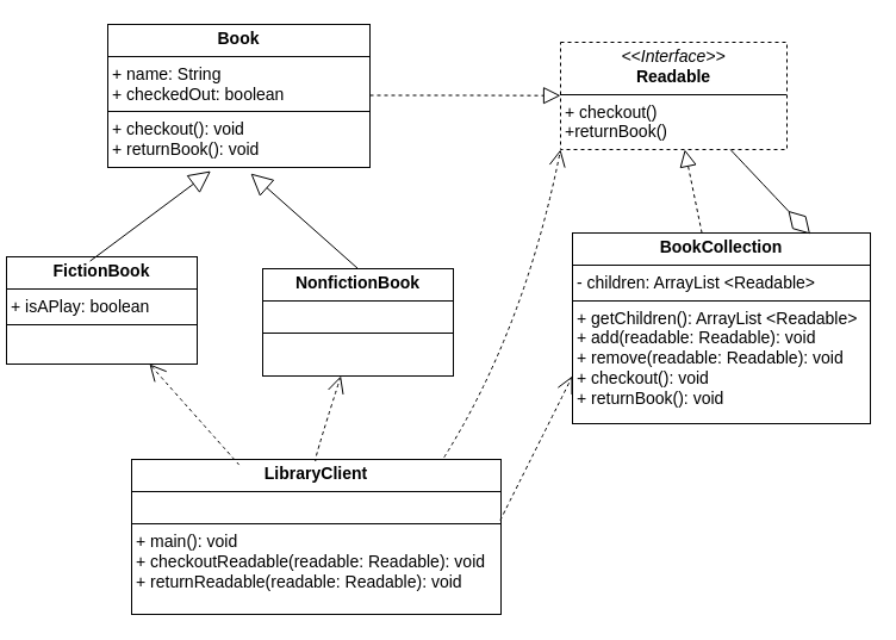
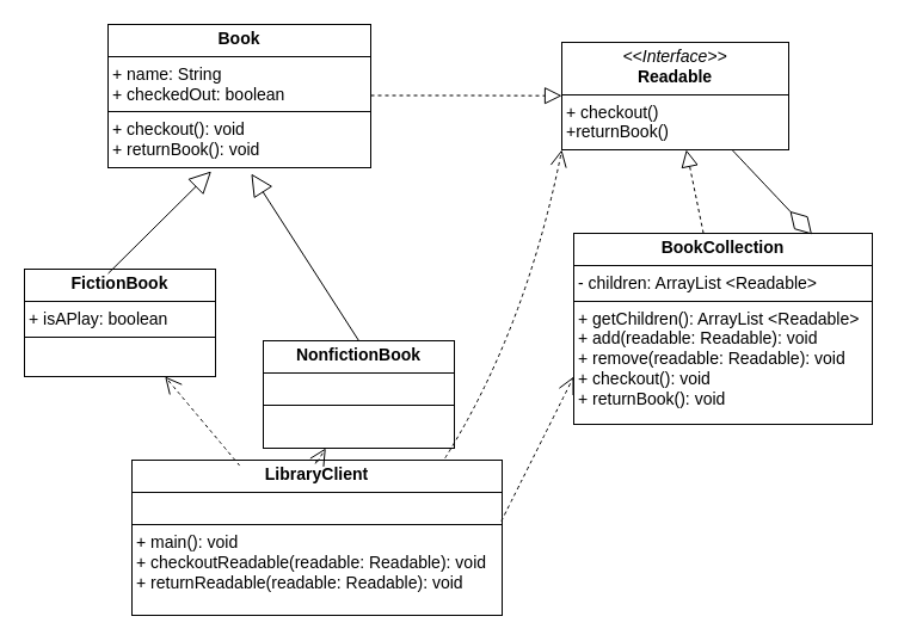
  <mxCell id="0" />
  <mxCell id="1" parent="0" />
- <mxCell id="2" value="&lt;p style=&quot;margin:0px;margin-top:4px;text-align:center;&quot;&gt;&lt;font style=&quot;font-size: 14px;&quot;&gt;&lt;i style=&quot;&quot;&gt;&amp;lt;&amp;lt;Interface&amp;gt;&amp;gt;&lt;/i&gt;&lt;br&gt;&lt;b style=&quot;&quot;&gt;Readable&lt;/b&gt;&lt;/font&gt;&lt;/p&gt;&lt;hr size=&quot;1&quot; style=&quot;border-style:solid;&quot;&gt;&lt;p style=&quot;margin:0px;margin-left:4px;&quot;&gt;&lt;font style=&quot;font-size: 14px;&quot;&gt;+ checkout()&lt;br&gt;&lt;/font&gt;&lt;/p&gt;&lt;p style=&quot;margin:0px;margin-left:4px;&quot;&gt;&lt;font style=&quot;font-size: 14px;&quot;&gt;+returnBook()&lt;/font&gt;&lt;/p&gt;" style="verticalAlign=top;align=left;overflow=fill;html=1;whiteSpace=wrap;dashed=1;" parent="1" vertex="1"><mxGeometry x="470" y="35" width="190" height="90" as="geometry" /></mxCell>
+ <mxCell id="2" value="&lt;p style=&quot;margin:0px;margin-top:4px;text-align:center;&quot;&gt;&lt;font style=&quot;font-size: 14px;&quot;&gt;&lt;i style=&quot;&quot;&gt;&amp;lt;&amp;lt;Interface&amp;gt;&amp;gt;&lt;/i&gt;&lt;br&gt;&lt;b style=&quot;&quot;&gt;Readable&lt;/b&gt;&lt;/font&gt;&lt;/p&gt;&lt;hr size=&quot;1&quot; style=&quot;border-style:solid;&quot;&gt;&lt;p style=&quot;margin:0px;margin-left:4px;&quot;&gt;&lt;font style=&quot;font-size: 14px;&quot;&gt;+ checkout()&lt;br&gt;&lt;/font&gt;&lt;/p&gt;&lt;p style=&quot;margin:0px;margin-left:4px;&quot;&gt;&lt;font style=&quot;font-size: 14px;&quot;&gt;+returnBook()&lt;/font&gt;&lt;/p&gt;" style="verticalAlign=top;align=left;overflow=fill;html=1;whiteSpace=wrap;" parent="1" vertex="1"><mxGeometry x="470" y="35" width="190" height="90" as="geometry" /></mxCell>
  <mxCell id="3" value="&lt;p style=&quot;margin:0px;margin-top:4px;text-align:center;&quot;&gt;&lt;b&gt;&lt;font style=&quot;font-size: 14px;&quot;&gt;Book&lt;/font&gt;&lt;/b&gt;&lt;/p&gt;&lt;hr size=&quot;1&quot; style=&quot;border-style:solid;&quot;&gt;&lt;p style=&quot;margin:0px;margin-left:4px;&quot;&gt;&lt;font style=&quot;font-size: 14px;&quot;&gt;+ name: String&lt;/font&gt;&lt;/p&gt;&lt;p style=&quot;margin:0px;margin-left:4px;&quot;&gt;&lt;font style=&quot;font-size: 14px;&quot;&gt;+ checkedOut: boolean&lt;/font&gt;&lt;/p&gt;&lt;hr size=&quot;1&quot; style=&quot;border-style:solid;&quot;&gt;&lt;p style=&quot;margin:0px;margin-left:4px;&quot;&gt;&lt;font style=&quot;font-size: 14px;&quot;&gt;+ checkout(): void&lt;/font&gt;&lt;/p&gt;&lt;p style=&quot;margin:0px;margin-left:4px;&quot;&gt;&lt;font style=&quot;font-size: 14px;&quot;&gt;+ returnBook(): void&lt;/font&gt;&lt;/p&gt;" style="verticalAlign=top;align=left;overflow=fill;html=1;whiteSpace=wrap;" parent="1" vertex="1"><mxGeometry x="90" y="20" width="220" height="120" as="geometry" /></mxCell>
  <mxCell id="4" value="" style="endArrow=block;dashed=1;endFill=0;endSize=12;html=1;rounded=0;" parent="1" target="2" edge="1"><mxGeometry width="160" relative="1" as="geometry"><mxPoint x="310" y="79.5" as="sourcePoint" /><mxPoint x="470" y="79.5" as="targetPoint" /><Array as="points"><mxPoint x="390" y="79.5" /></Array></mxGeometry></mxCell>
  <mxCell id="5" value="&lt;p style=&quot;margin:0px;margin-top:4px;text-align:center;&quot;&gt;&lt;b&gt;&lt;font style=&quot;font-size: 14px;&quot;&gt;BookCollection&lt;/font&gt;&lt;/b&gt;&lt;/p&gt;&lt;hr size=&quot;1&quot; style=&quot;border-style:solid;&quot;&gt;&lt;p style=&quot;margin:0px;margin-left:4px;&quot;&gt;&lt;font style=&quot;font-size: 14px;&quot;&gt;- children: ArrayList &amp;lt;Readable&amp;gt;&lt;/font&gt;&lt;/p&gt;&lt;hr size=&quot;1&quot; style=&quot;border-style:solid;&quot;&gt;&lt;p style=&quot;margin:0px;margin-left:4px;&quot;&gt;&lt;font style=&quot;font-size: 14px;&quot;&gt;+ getChildren(): ArrayList &amp;lt;Readable&amp;gt;&lt;/font&gt;&lt;/p&gt;&lt;p style=&quot;margin:0px;margin-left:4px;&quot;&gt;&lt;font style=&quot;font-size: 14px;&quot;&gt;+ add(readable: Readable): void&lt;/font&gt;&lt;/p&gt;&lt;p style=&quot;margin:0px;margin-left:4px;&quot;&gt;&lt;font style=&quot;font-size: 14px;&quot;&gt;+ remove(&lt;/font&gt;&lt;span style=&quot;font-size: 14px; background-color: transparent; color: light-dark(rgb(0, 0, 0), rgb(255, 255, 255));&quot;&gt;readable: Readable&lt;/span&gt;&lt;span style=&quot;font-size: 14px; background-color: transparent; color: light-dark(rgb(0, 0, 0), rgb(255, 255, 255));&quot;&gt;): void&lt;/span&gt;&lt;/p&gt;&lt;p style=&quot;margin: 0px 0px 0px 4px;&quot;&gt;&lt;font style=&quot;font-size: 14px;&quot;&gt;+ checkout(): void&lt;/font&gt;&lt;/p&gt;&lt;p style=&quot;margin: 0px 0px 0px 4px;&quot;&gt;&lt;font style=&quot;font-size: 14px;&quot;&gt;+ returnBook(): void&lt;/font&gt;&lt;/p&gt;" style="verticalAlign=top;align=left;overflow=fill;html=1;whiteSpace=wrap;" parent="1" vertex="1"><mxGeometry x="480" y="195" width="250" height="160" as="geometry" /></mxCell>
  <mxCell id="6" value="" style="endArrow=block;dashed=1;endFill=0;endSize=12;html=1;rounded=0;" parent="1" source="5" target="2" edge="1"><mxGeometry width="160" relative="1" as="geometry"><mxPoint x="485" y="155" as="sourcePoint" /><mxPoint x="645" y="155" as="targetPoint" /></mxGeometry></mxCell>
- <mxCell id="7" value="&lt;p style=&quot;margin:0px;margin-top:4px;text-align:center;&quot;&gt;&lt;b&gt;&lt;font style=&quot;font-size: 14px;&quot;&gt;FictionBook&lt;/font&gt;&lt;/b&gt;&lt;/p&gt;&lt;hr size=&quot;1&quot; style=&quot;border-style:solid;&quot;&gt;&lt;p style=&quot;margin:0px;margin-left:4px;&quot;&gt;&lt;font style=&quot;font-size: 14px;&quot;&gt;+ isAPlay: boolean&lt;/font&gt;&lt;/p&gt;&lt;hr size=&quot;1&quot; style=&quot;border-style:solid;&quot;&gt;&lt;p style=&quot;margin:0px;margin-left:4px;&quot;&gt;&lt;br&gt;&lt;/p&gt;" style="verticalAlign=top;align=left;overflow=fill;html=1;whiteSpace=wrap;" parent="1" vertex="1"><mxGeometry x="5" y="215" width="160" height="90" as="geometry" /></mxCell>
+ <mxCell id="7" value="&lt;p style=&quot;margin:0px;margin-top:4px;text-align:center;&quot;&gt;&lt;b&gt;&lt;font style=&quot;font-size: 14px;&quot;&gt;FictionBook&lt;/font&gt;&lt;/b&gt;&lt;/p&gt;&lt;hr size=&quot;1&quot; style=&quot;border-style:solid;&quot;&gt;&lt;p style=&quot;margin:0px;margin-left:4px;&quot;&gt;&lt;font style=&quot;font-size: 14px;&quot;&gt;+ isAPlay: boolean&lt;/font&gt;&lt;/p&gt;&lt;hr size=&quot;1&quot; style=&quot;border-style:solid;&quot;&gt;&lt;p style=&quot;margin:0px;margin-left:4px;&quot;&gt;&lt;br&gt;&lt;/p&gt;" style="verticalAlign=top;align=left;overflow=fill;html=1;whiteSpace=wrap;" parent="1" vertex="1"><mxGeometry x="20" y="225" width="160" height="90" as="geometry" /></mxCell>
  <mxCell id="8" value="" style="endArrow=block;endSize=16;endFill=0;html=1;rounded=0;exitX=0.438;exitY=0.04;exitDx=0;exitDy=0;exitPerimeter=0;entryX=0.393;entryY=1.025;entryDx=0;entryDy=0;entryPerimeter=0;" parent="1" source="7" target="3" edge="1"><mxGeometry width="160" relative="1" as="geometry"><mxPoint x="320" y="235" as="sourcePoint" /><mxPoint x="480" y="235" as="targetPoint" /><Array as="points" /></mxGeometry></mxCell>
- <mxCell id="9" value="&lt;p style=&quot;margin:0px;margin-top:4px;text-align:center;&quot;&gt;&lt;b&gt;&lt;font style=&quot;font-size: 14px;&quot;&gt;NonfictionBook&lt;/font&gt;&lt;/b&gt;&lt;/p&gt;&lt;hr size=&quot;1&quot; style=&quot;border-style:solid;&quot;&gt;&lt;p style=&quot;margin:0px;margin-left:4px;&quot;&gt;&lt;br&gt;&lt;/p&gt;&lt;hr size=&quot;1&quot; style=&quot;border-style:solid;&quot;&gt;&lt;p style=&quot;margin:0px;margin-left:4px;&quot;&gt;&lt;br&gt;&lt;/p&gt;" style="verticalAlign=top;align=left;overflow=fill;html=1;whiteSpace=wrap;" parent="1" vertex="1"><mxGeometry x="220" y="225" width="160" height="90" as="geometry" /></mxCell>
+ <mxCell id="9" value="&lt;p style=&quot;margin:0px;margin-top:4px;text-align:center;&quot;&gt;&lt;b&gt;&lt;font style=&quot;font-size: 14px;&quot;&gt;NonfictionBook&lt;/font&gt;&lt;/b&gt;&lt;/p&gt;&lt;hr size=&quot;1&quot; style=&quot;border-style:solid;&quot;&gt;&lt;p style=&quot;margin:0px;margin-left:4px;&quot;&gt;&lt;br&gt;&lt;/p&gt;&lt;hr size=&quot;1&quot; style=&quot;border-style:solid;&quot;&gt;&lt;p style=&quot;margin:0px;margin-left:4px;&quot;&gt;&lt;br&gt;&lt;/p&gt;" style="verticalAlign=top;align=left;overflow=fill;html=1;whiteSpace=wrap;" parent="1" vertex="1"><mxGeometry x="220" y="285" width="160" height="90" as="geometry" /></mxCell>
  <mxCell id="10" value="" style="endArrow=block;endSize=16;endFill=0;html=1;rounded=0;exitX=0.5;exitY=0;exitDx=0;exitDy=0;entryX=0.545;entryY=1.042;entryDx=0;entryDy=0;entryPerimeter=0;" parent="1" source="9" target="3" edge="1"><mxGeometry width="160" relative="1" as="geometry"><mxPoint x="320" y="235" as="sourcePoint" /><mxPoint x="480" y="235" as="targetPoint" /></mxGeometry></mxCell>
  <mxCell id="11" value="&lt;p style=&quot;margin:0px;margin-top:4px;text-align:center;&quot;&gt;&lt;b&gt;&lt;font style=&quot;font-size: 14px;&quot;&gt;LibraryClient&lt;/font&gt;&lt;/b&gt;&lt;/p&gt;&lt;hr size=&quot;1&quot; style=&quot;border-style:solid;&quot;&gt;&lt;p style=&quot;margin:0px;margin-left:4px;&quot;&gt;&lt;br&gt;&lt;/p&gt;&lt;hr size=&quot;1&quot; style=&quot;border-style:solid;&quot;&gt;&lt;p style=&quot;margin:0px;margin-left:4px;&quot;&gt;&lt;font style=&quot;font-size: 14px;&quot;&gt;+ main(): void&lt;/font&gt;&lt;/p&gt;&lt;p style=&quot;margin:0px;margin-left:4px;&quot;&gt;&lt;font style=&quot;font-size: 14px;&quot;&gt;+ checkoutReadable(&lt;/font&gt;&lt;span style=&quot;font-size: 14px; background-color: transparent; color: light-dark(rgb(0, 0, 0), rgb(255, 255, 255));&quot;&gt;readable: Readable&lt;/span&gt;&lt;span style=&quot;font-size: 14px; background-color: transparent; color: light-dark(rgb(0, 0, 0), rgb(255, 255, 255));&quot;&gt;): void&lt;/span&gt;&lt;/p&gt;&lt;p style=&quot;margin:0px;margin-left:4px;&quot;&gt;&lt;font style=&quot;font-size: 14px;&quot;&gt;+ returnReadable(&lt;/font&gt;&lt;span style=&quot;font-size: 14px; background-color: transparent; color: light-dark(rgb(0, 0, 0), rgb(255, 255, 255));&quot;&gt;readable: Readable&lt;/span&gt;&lt;span style=&quot;font-size: 14px; background-color: transparent; color: light-dark(rgb(0, 0, 0), rgb(255, 255, 255));&quot;&gt;): void&lt;/span&gt;&lt;/p&gt;" style="verticalAlign=top;align=left;overflow=fill;html=1;whiteSpace=wrap;" parent="1" vertex="1"><mxGeometry x="110" y="385" width="310" height="130" as="geometry" /></mxCell>
  <mxCell id="12" value="" style="endArrow=open;endSize=12;dashed=1;html=1;rounded=0;fontSize=12;curved=1;exitX=0.5;exitY=0;exitDx=0;exitDy=0;" edge="1" parent="1" source="11" target="9"><mxGeometry width="160" relative="1" as="geometry"><mxPoint x="320" y="265" as="sourcePoint" /><mxPoint x="480" y="265" as="targetPoint" /><Array as="points"><mxPoint x="260" y="395" /></Array></mxGeometry></mxCell>
  <mxCell id="13" value="" style="endArrow=open;endSize=12;dashed=1;html=1;rounded=0;fontSize=12;curved=1;exitX=0.291;exitY=0.035;exitDx=0;exitDy=0;exitPerimeter=0;" edge="1" parent="1" source="11" target="7"><mxGeometry width="160" relative="1" as="geometry"><mxPoint x="320" y="265" as="sourcePoint" /><mxPoint x="480" y="265" as="targetPoint" /></mxGeometry></mxCell>
  <mxCell id="14" value="" style="endArrow=open;endSize=12;dashed=1;html=1;rounded=0;fontSize=12;curved=1;exitX=0.998;exitY=0.392;exitDx=0;exitDy=0;exitPerimeter=0;entryX=0;entryY=0.75;entryDx=0;entryDy=0;" edge="1" parent="1" source="11" target="5"><mxGeometry width="160" relative="1" as="geometry"><mxPoint x="320" y="265" as="sourcePoint" /><mxPoint x="480" y="265" as="targetPoint" /></mxGeometry></mxCell>
  <mxCell id="15" value="" style="endArrow=open;endSize=12;dashed=1;html=1;rounded=0;fontSize=12;curved=1;exitX=0.846;exitY=-0.014;exitDx=0;exitDy=0;exitPerimeter=0;entryX=0;entryY=1;entryDx=0;entryDy=0;" edge="1" parent="1" source="11" target="2"><mxGeometry width="160" relative="1" as="geometry"><mxPoint x="330" y="386.27" as="sourcePoint" /><mxPoint x="635.7" y="-5" as="targetPoint" /><Array as="points"><mxPoint x="440" y="275" /></Array></mxGeometry></mxCell>
  <mxCell id="16" value="" style="endArrow=diamondThin;endFill=0;endSize=24;html=1;rounded=0;fontSize=12;curved=1;exitX=0.75;exitY=1;exitDx=0;exitDy=0;entryX=0.798;entryY=0.006;entryDx=0;entryDy=0;entryPerimeter=0;" edge="1" parent="1" source="2" target="5"><mxGeometry width="160" relative="1" as="geometry"><mxPoint x="590" y="175" as="sourcePoint" /><mxPoint x="750" y="175" as="targetPoint" /></mxGeometry></mxCell>
